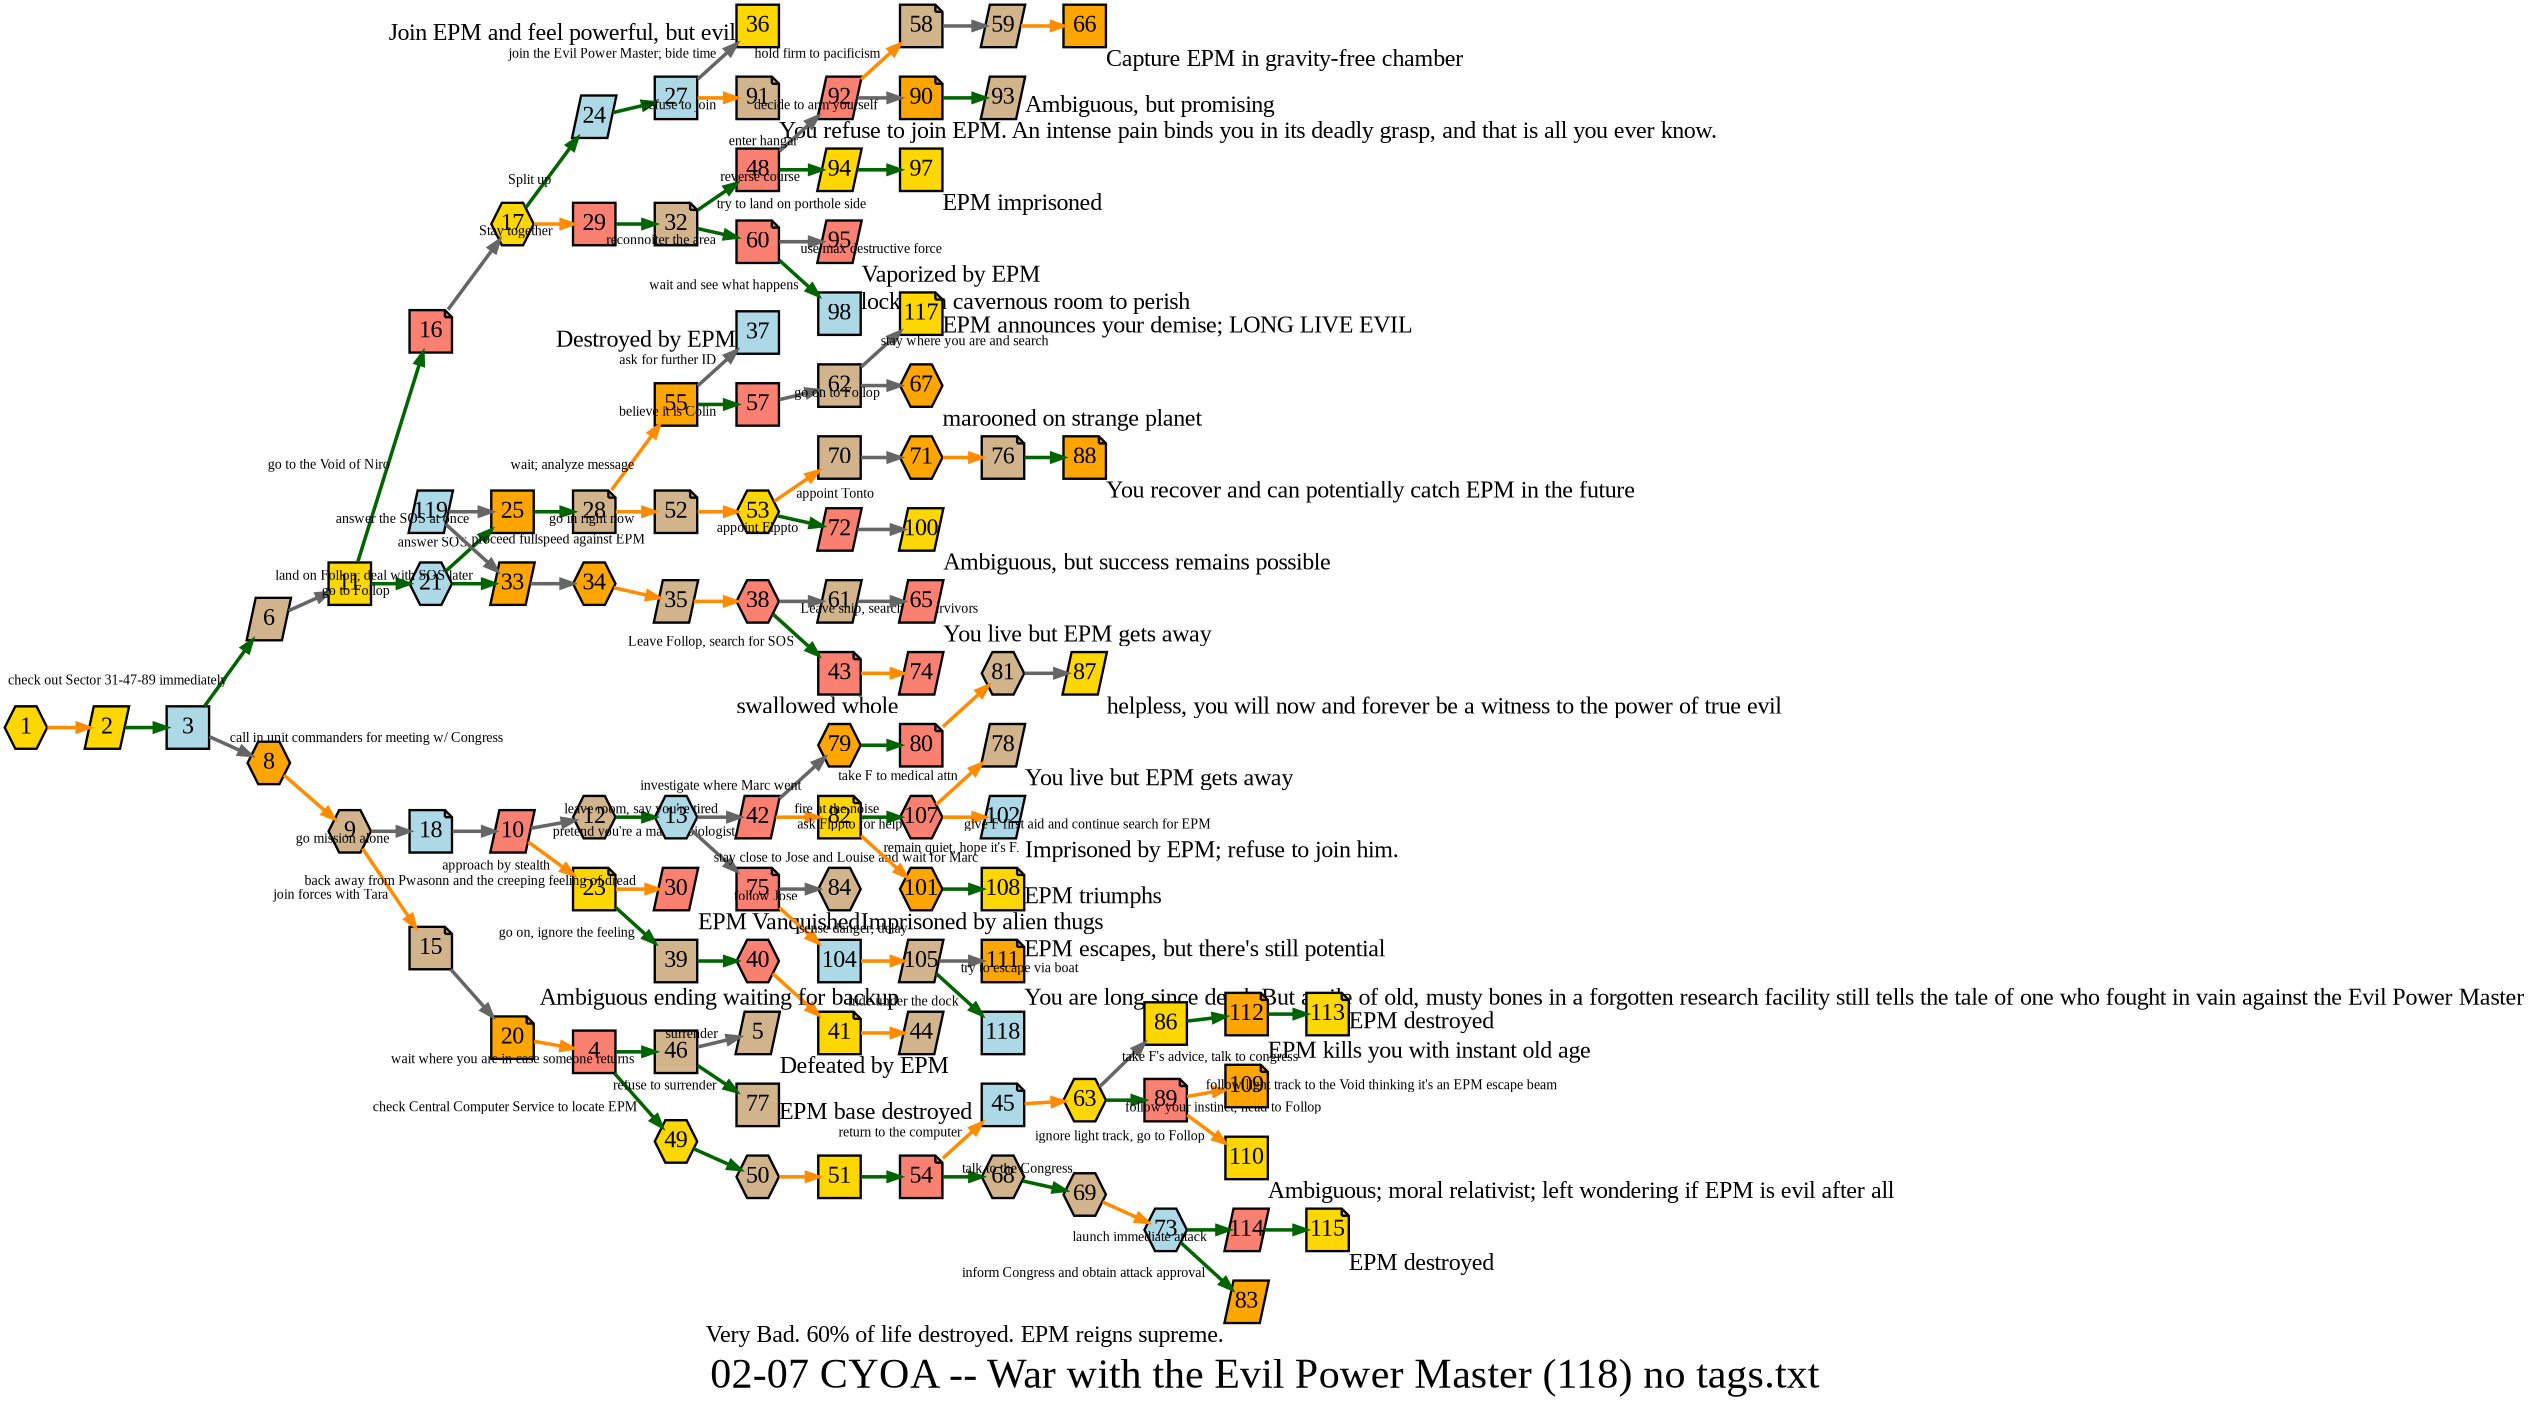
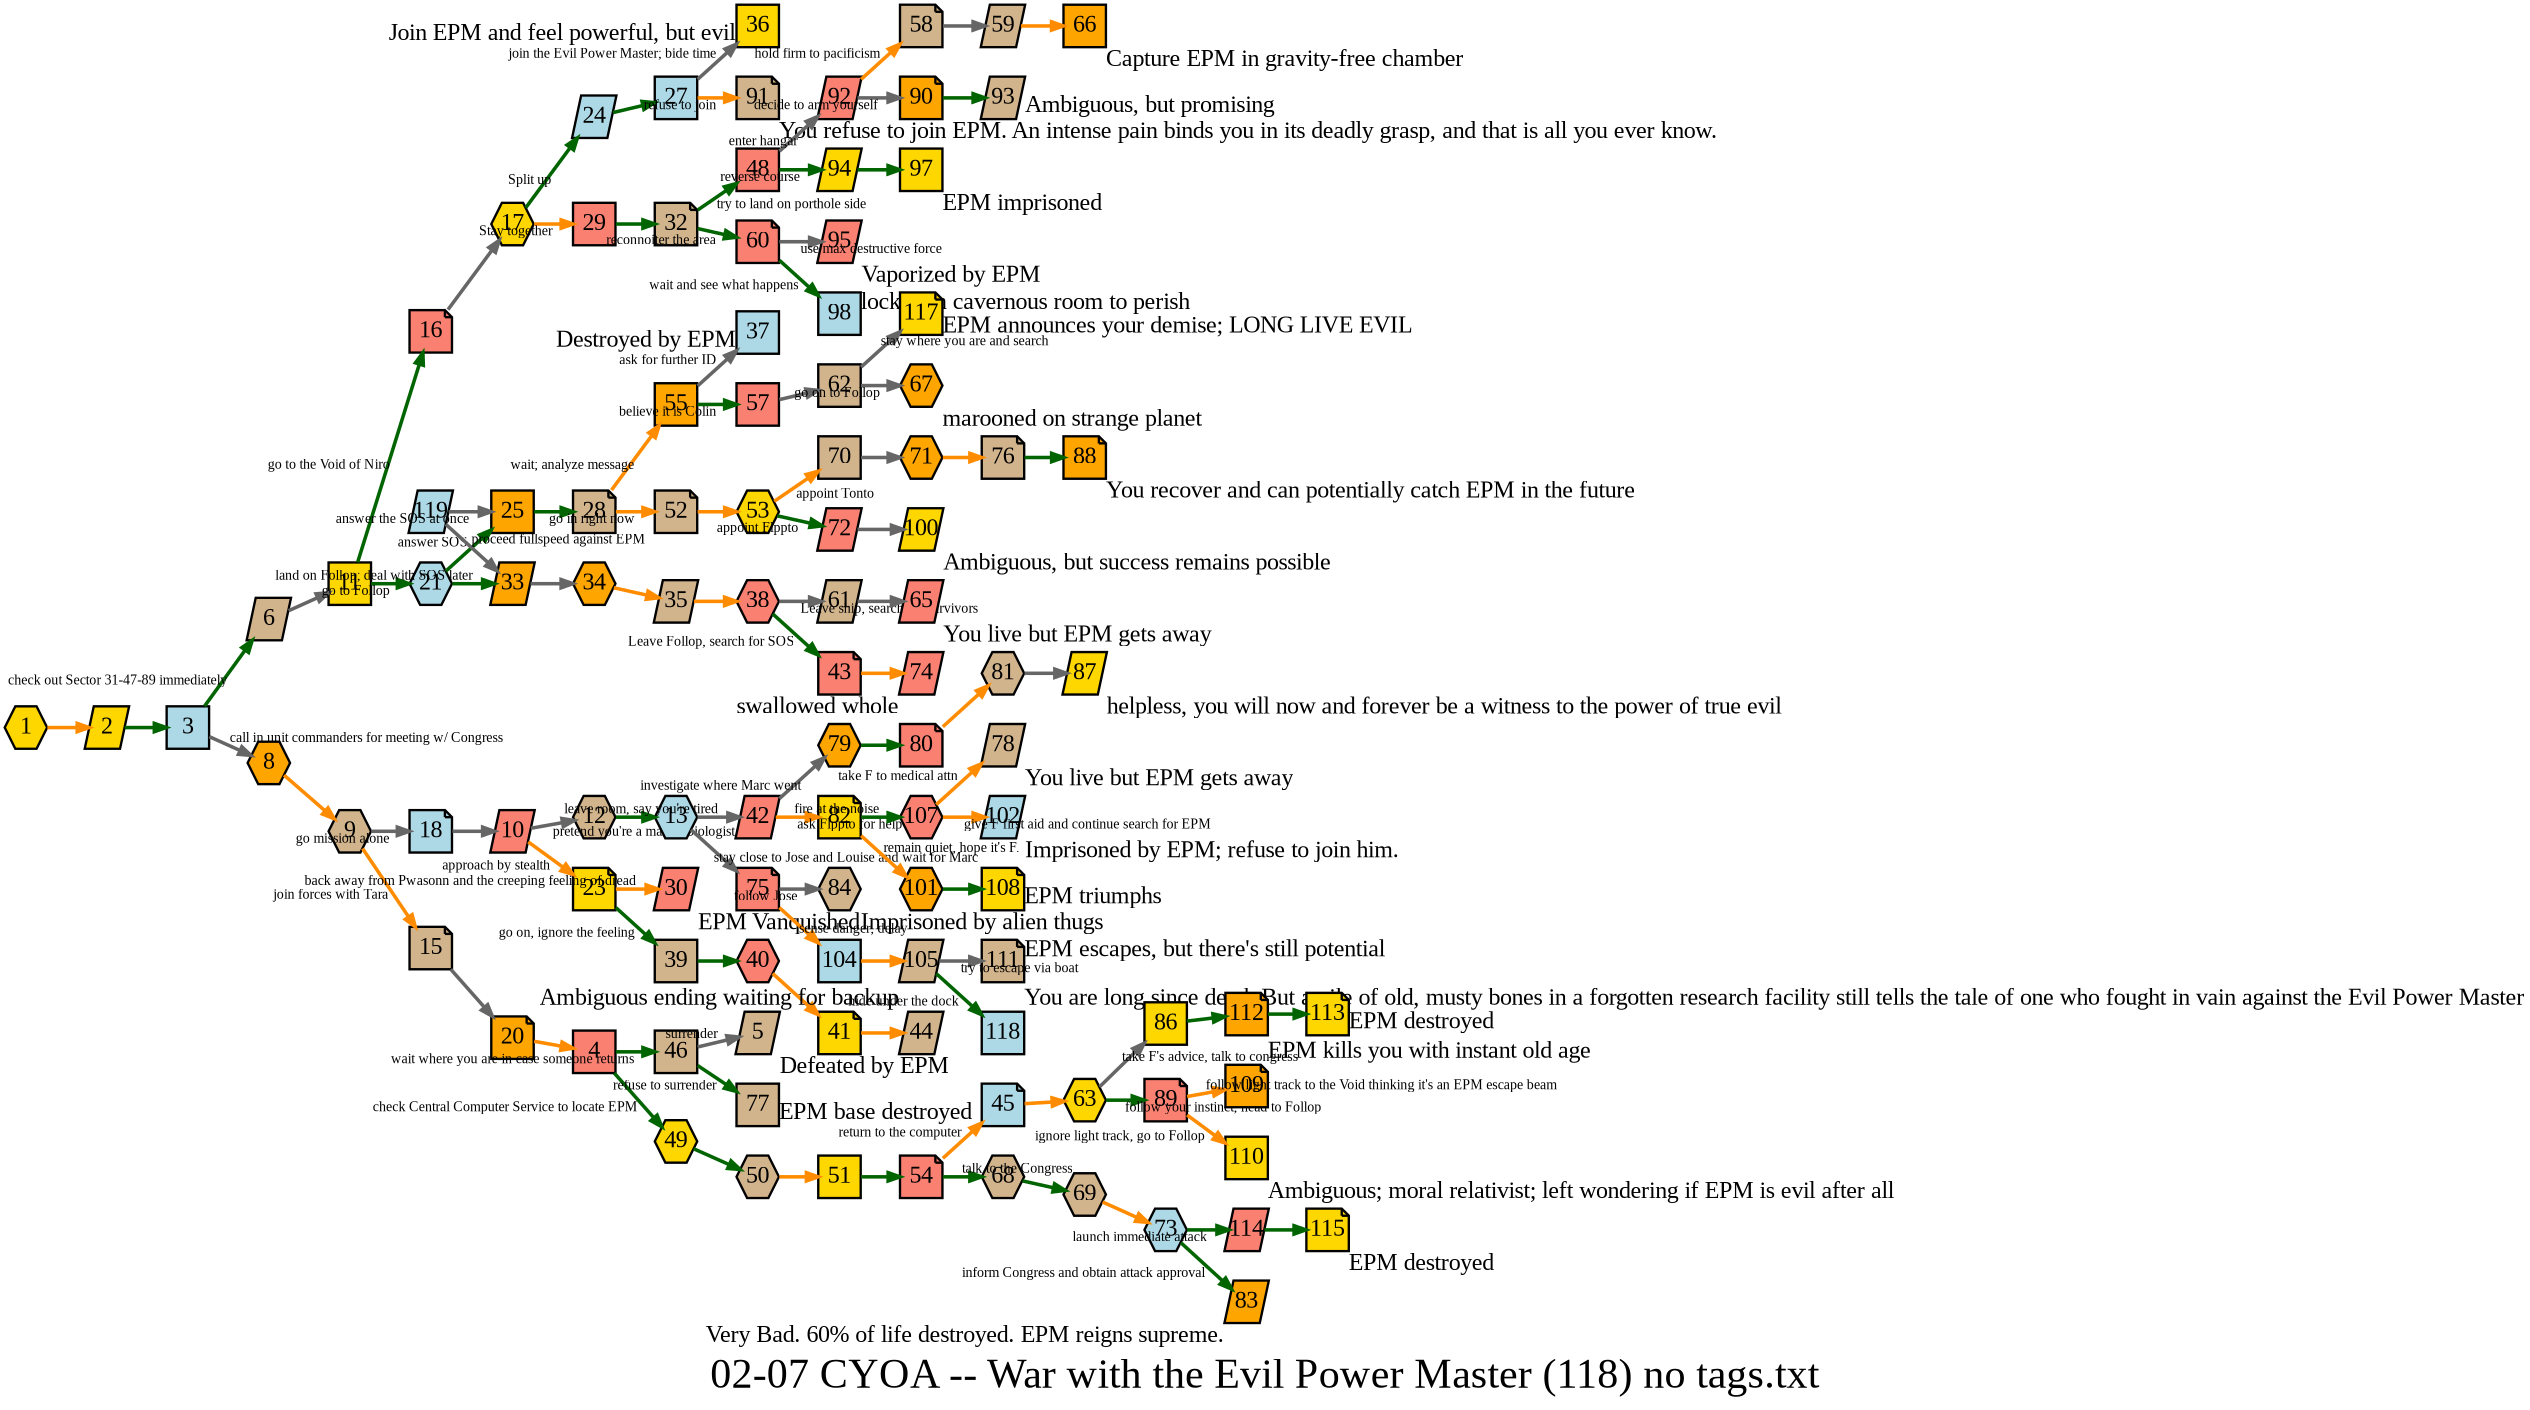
  digraph {
    fontname="Liberation Serif"
    fontsize=36
    label="02-07 CYOA -- War with the Evil Power Master (118) no tags.txt"
    nodesep=0.35
    ordering=out
    rankdir=LR
    ranksep=0.45
    node [fillcolor=tan fixedsize=true fontname="Liberation Serif" fontsize=20 labelfloat=true margin="0,0" penwidth=2 regular=true shape=note style=filled]
    edge [color=darkgreen fontname="Liberation Serif" fontsize=12 labelfloat=true penwidth=3]
    1 [fillcolor=gold shape=hexagon]
    2 [fillcolor=gold shape=parallelogram]
    3 [fillcolor=lightblue shape=box]
    6 [shape=parallelogram]
    8 [fillcolor=orange shape=hexagon]
    11 [fillcolor=gold shape=box]
    9 [shape=hexagon]
    16 [fillcolor=salmon]
    21 [fillcolor=lightblue shape=hexagon]
    18 [fillcolor=lightblue]
    15
    4 [fillcolor=salmon shape=box]
    46 [shape=box]
    49 [fillcolor=gold shape=hexagon]
    5 [shape=parallelogram xlabel="Defeated by EPM"]
    77 [shape=box xlabel="EPM base destroyed"]
    50 [shape=hexagon]
    51 [fillcolor=gold shape=box]
    17 [fillcolor=gold shape=hexagon]
    25 [fillcolor=orange shape=box]
    33 [fillcolor=orange shape=parallelogram]
    10 [fillcolor=salmon shape=parallelogram]
    20 [fillcolor=orange]
    12 [shape=hexagon]
    23 [fillcolor=gold]
    13 [fillcolor=lightblue shape=hexagon]
    30 [fillcolor=salmon shape=parallelogram xlabel="EPM Vanquished"]
    39 [shape=box]
    42 [fillcolor=salmon shape=parallelogram]
    75 [fillcolor=salmon]
    40 [fillcolor=salmon shape=hexagon]
    24 [fillcolor=lightblue shape=parallelogram]
    29 [fillcolor=salmon shape=box]
    28
    34 [fillcolor=orange shape=hexagon]
    79 [fillcolor=orange shape=hexagon]
    82 [fillcolor=gold]
    84 [shape=hexagon xlabel="Imprisoned by alien thugs"]
    104 [fillcolor=lightblue shape=box]
    80 [fillcolor=salmon]
    107 [fillcolor=salmon shape=hexagon]
    101 [fillcolor=orange shape=hexagon]
    105 [shape=parallelogram]
    27 [fillcolor=lightblue shape=box]
    32
    36 [fillcolor=gold shape=box xlabel="Join EPM and feel powerful, but evil"]
    91 [xlabel="You refuse to join EPM. An intense pain binds you in its deadly grasp, and that is all you ever know."]
    48 [fillcolor=salmon shape=box]
    60 [fillcolor=salmon]
    55 [fillcolor=orange shape=box]
    52
    35 [shape=parallelogram]
    41 [fillcolor=gold]
    37 [fillcolor=lightblue shape=box xlabel="Destroyed by EPM"]
    57 [fillcolor=salmon shape=box]
    53 [fillcolor=gold shape=hexagon]
    62 [shape=box]
    70 [shape=box]
    72 [fillcolor=salmon shape=parallelogram]
    92 [fillcolor=salmon shape=parallelogram]
    94 [fillcolor=gold shape=parallelogram]
    95 [fillcolor=salmon shape=parallelogram xlabel="Vaporized by EPM"]
    98 [fillcolor=lightblue shape=box xlabel="locked in cavernous room to perish"]
    58
    90 [fillcolor=orange]
    97 [fillcolor=gold shape=box xlabel="EPM imprisoned"]
    38 [fillcolor=salmon shape=hexagon]
    61 [shape=parallelogram]
    43 [fillcolor=salmon]
    65 [fillcolor=salmon shape=parallelogram xlabel="You live but EPM gets away"]
    74 [fillcolor=salmon shape=parallelogram xlabel="swallowed whole"]
    44 [shape=parallelogram xlabel="Ambiguous ending waiting for backup"]
    81 [shape=hexagon]
    78 [shape=parallelogram xlabel="You live but EPM gets away"]
    102 [fillcolor=lightblue shape=parallelogram xlabel="Imprisoned by EPM; refuse to join him."]
    108 [fillcolor=gold xlabel="EPM triumphs"]
    45 [fillcolor=lightblue]
    63 [fillcolor=gold shape=hexagon]
    86 [fillcolor=gold shape=box]
    89 [fillcolor=salmon]
    112 [fillcolor=orange]
    109 [fillcolor=orange xlabel="EPM kills you with instant old age"]
    110 [fillcolor=gold shape=box xlabel="Ambiguous; moral relativist; left wondering if EPM is evil after all"]
    59 [shape=parallelogram]
    93 [shape=parallelogram xlabel="Ambiguous, but promising"]
    54 [fillcolor=salmon]
    68 [shape=hexagon]
    69 [shape=hexagon]
    71 [fillcolor=orange shape=hexagon]
    100 [fillcolor=gold shape=parallelogram xlabel="Ambiguous, but success remains possible"]
    76
    73 [fillcolor=lightblue shape=hexagon]
    117 [fillcolor=gold xlabel="EPM announces your demise; LONG LIVE EVIL"]
    67 [fillcolor=orange shape=hexagon xlabel="marooned on strange planet"]
    66 [fillcolor=orange shape=box xlabel="Capture EPM in gravity-free chamber"]
    113 [fillcolor=gold xlabel="EPM destroyed"]
    114 [fillcolor=salmon shape=parallelogram]
    83 [fillcolor=orange shape=parallelogram xlabel="Very Bad. 60% of life destroyed. EPM reigns supreme."]
    115 [fillcolor=gold xlabel="EPM destroyed"]
    88 [fillcolor=orange xlabel="You recover and can potentially catch EPM in the future"]
-   111 [fillcolor=orange xlabel="EPM escapes, but there's still potential"]
+   111 [xlabel="EPM escapes, but there's still potential"]
    118 [fillcolor=lightblue shape=box xlabel="You are long since dead. But a pile of old, musty bones in a forgotten research facility still tells the tale of one who fought in vain against the Evil Power Master"]
    87 [fillcolor=gold shape=parallelogram xlabel="helpless, you will now and forever be a witness to the power of true evil"]
    119 [fillcolor=lightblue shape=parallelogram]
    1 -> 2 [color=darkorange]
    2 -> 3
    3 -> 6 [xlabel="check out Sector 31-47-89 immediately"]
    3 -> 8 [color=gray40 xlabel="call in unit commanders for meeting w/ Congress"]
    6 -> 11 [color=gray40]
    8 -> 9 [color=darkorange]
    11 -> 16 [xlabel="go to the Void of Niro"]
    11 -> 21 [xlabel="go to Follop"]
    9 -> 18 [color=gray40 xlabel="go mission alone"]
    9 -> 15 [color=darkorange xlabel="join forces with Tara"]
    16 -> 17 [color=gray40]
    21 -> 25 [xlabel="answer SOS"]
    21 -> 33 [xlabel="land on Follop; deal with SOS later"]
    18 -> 10 [color=gray40]
    15 -> 20 [color=gray40]
    4 -> 46 [xlabel="wait where you are in case someone returns"]
    4 -> 49 [xlabel="check Central Computer Service to locate EPM"]
    46 -> 5 [color=gray40 xlabel=surrender]
    46 -> 77 [xlabel="refuse to surrender"]
    49 -> 50
    50 -> 51 [color=darkorange]
    51 -> 54
    17 -> 24 [xlabel="Split up"]
    17 -> 29 [color=darkorange xlabel="Stay together"]
    25 -> 28
    33 -> 34 [color=gray40]
    10 -> 12 [color=gray40 xlabel="pretend you're a marine biologist"]
    10 -> 23 [color=darkorange xlabel="approach by stealth"]
    20 -> 4 [color=darkorange]
    12 -> 13
    23 -> 30 [color=darkorange xlabel="back away from Pwasonn and the creeping feeling of dread"]
    23 -> 39 [xlabel="go on, ignore the feeling"]
    13 -> 42 [color=gray40 xlabel="leave room, say you're tired"]
    13 -> 75 [color=gray40 xlabel="stay close to Jose and Louise and wait for Marc"]
    39 -> 40
    42 -> 79 [color=gray40 xlabel="investigate where Marc went"]
    42 -> 82 [color=darkorange xlabel="ask Flppto for help"]
    75 -> 84 [color=gray40 xlabel="follow Jose"]
    75 -> 104 [color=darkorange xlabel="sense danger, delay"]
    40 -> 41 [color=darkorange]
    24 -> 27
    29 -> 32
    28 -> 55 [color=darkorange xlabel="wait; analyze message"]
    28 -> 52 [color=darkorange xlabel="go in right now"]
    34 -> 35 [color=darkorange]
    79 -> 80
    82 -> 107 [xlabel="fire at the noise"]
    82 -> 101 [color=darkorange xlabel="remain quiet, hope it's F."]
    104 -> 105 [color=darkorange]
    80 -> 81 [color=darkorange]
    107 -> 78 [color=darkorange xlabel="take F to medical attn"]
    107 -> 102 [color=darkorange xlabel="give F first aid and continue search for EPM"]
    101 -> 108
    105 -> 111 [color=gray40 xlabel="try to escape via boat"]
    105 -> 118 [xlabel="hide under the dock"]
    27 -> 36 [color=gray40 xlabel="join the Evil Power Master; bide time"]
    27 -> 91 [color=darkorange xlabel="refuse to join"]
    32 -> 48 [xlabel="try to land on porthole side"]
    32 -> 60 [xlabel="reconnoiter the area"]
    48 -> 92 [color=gray40 xlabel="enter hangar"]
    48 -> 94 [xlabel="reverse course"]
    60 -> 95 [color=gray40 xlabel="use max destructive force"]
    60 -> 98 [xlabel="wait and see what happens"]
    55 -> 37 [color=gray40 xlabel="ask for further ID"]
    55 -> 57 [xlabel="believe it is Colin"]
    52 -> 53 [color=darkorange]
    35 -> 38 [color=darkorange]
    41 -> 44 [color=darkorange]
    57 -> 62 [color=gray40]
    53 -> 70 [color=darkorange xlabel="appoint Tonto"]
    53 -> 72 [xlabel="appoint Flppto"]
    62 -> 117 [color=gray40 xlabel="stay where you are and search"]
    62 -> 67 [color=gray40 xlabel="go on to Follop"]
    70 -> 71 [color=gray40]
    72 -> 100 [color=gray40]
    92 -> 58 [color=darkorange xlabel="hold firm to pacificism"]
    92 -> 90 [color=gray40 xlabel="decide to arm yourself"]
    94 -> 97
    58 -> 59 [color=gray40]
    90 -> 93
    38 -> 61 [color=gray40 xlabel="Leave ship, search for survivors"]
    38 -> 43 [xlabel="Leave Follop, search for SOS"]
    61 -> 65 [color=gray40]
    43 -> 74 [color=darkorange]
    81 -> 87 [color=gray40]
    45 -> 63 [color=darkorange]
    63 -> 86 [color=gray40 xlabel="take F's advice, talk to congress"]
    63 -> 89 [xlabel="follow your instinct, head to Follop"]
    86 -> 112
    89 -> 109 [color=darkorange xlabel="follow light track to the Void thinking it's an EPM escape beam"]
    89 -> 110 [color=darkorange xlabel="ignore light track, go to Follop"]
    112 -> 113
    59 -> 66 [color=darkorange]
    54 -> 45 [color=darkorange xlabel="return to the computer"]
    54 -> 68 [xlabel="talk to the Congress"]
    68 -> 69
    69 -> 73 [color=darkorange]
    71 -> 76 [color=darkorange]
    76 -> 88
    73 -> 114 [xlabel="launch immediate attack"]
    73 -> 83 [xlabel="inform Congress and obtain attack approval"]
    114 -> 115
    119 -> 25 [color=gray40 xlabel="answer the SOS at once"]
    119 -> 33 [color=gray40 xlabel="proceed fullspeed against EPM"]
  }
